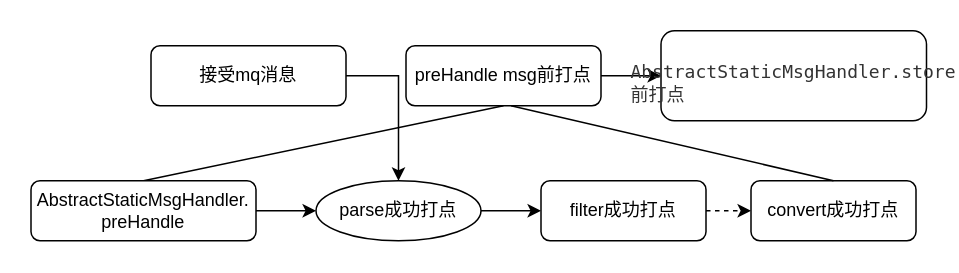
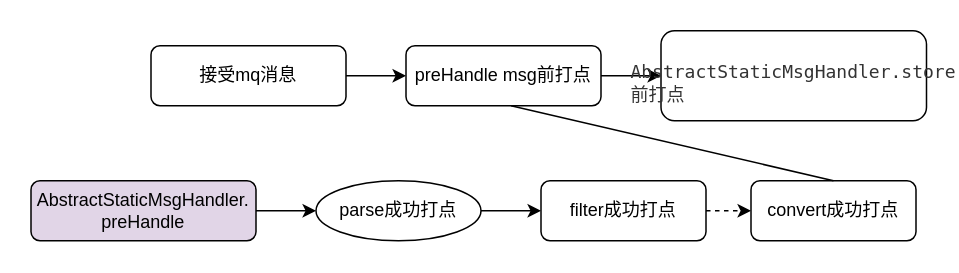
  <mxCell id="0" />
  <mxCell id="1" parent="0" />
- <mxCell id="2" style="edgeStyle=orthogonalEdgeStyle;rounded=0;orthogonalLoop=1;jettySize=auto;html=1;exitX=1;exitY=0.5;exitDx=0;exitDy=0;" edge="1" parent="1" source="3" target="10"><mxGeometry relative="1" as="geometry" /></mxCell>
+ <mxCell id="2" style="edgeStyle=orthogonalEdgeStyle;rounded=0;orthogonalLoop=1;jettySize=auto;html=1;exitX=1;exitY=0.5;exitDx=0;exitDy=0;entryX=0;entryY=0.5;entryDx=0;entryDy=0;" edge="1" parent="1" source="3" target="5"><mxGeometry relative="1" as="geometry" /></mxCell>
  <mxCell id="3" value="接受mq消息" style="rounded=1;whiteSpace=wrap;html=1;" vertex="1" parent="1"><mxGeometry x="100" y="30" width="130" height="40" as="geometry" /></mxCell>
  <mxCell id="4" style="edgeStyle=orthogonalEdgeStyle;rounded=0;orthogonalLoop=1;jettySize=auto;html=1;exitX=1;exitY=0.5;exitDx=0;exitDy=0;" edge="1" parent="1" source="5"><mxGeometry relative="1" as="geometry"><mxPoint x="440" y="50" as="targetPoint" /></mxGeometry></mxCell>
  <mxCell id="5" value="preHandle msg前打点" style="rounded=1;whiteSpace=wrap;html=1;" vertex="1" parent="1"><mxGeometry x="270" y="30" width="130" height="40" as="geometry" /></mxCell>
- <mxCell id="6" value="" style="endArrow=none;html=1;entryX=0.5;entryY=1;entryDx=0;entryDy=0;exitX=0.5;exitY=0;exitDx=0;exitDy=0;" edge="1" parent="1" source="8" target="5"><mxGeometry width="50" height="50" relative="1" as="geometry"><mxPoint x="150" y="180" as="sourcePoint" /><mxPoint x="200" y="130" as="targetPoint" /></mxGeometry></mxCell>
  <mxCell id="7" style="edgeStyle=orthogonalEdgeStyle;rounded=0;orthogonalLoop=1;jettySize=auto;html=1;exitX=1;exitY=0.5;exitDx=0;exitDy=0;entryX=0;entryY=0.5;entryDx=0;entryDy=0;" edge="1" parent="1" source="8" target="10"><mxGeometry relative="1" as="geometry" /></mxCell>
- <mxCell id="8" value="AbstractStaticMsgHandler.&lt;br&gt;preHandle" style="rounded=1;whiteSpace=wrap;html=1;" vertex="1" parent="1"><mxGeometry x="20" y="120" width="150" height="40" as="geometry" /></mxCell>
+ <mxCell id="8" value="AbstractStaticMsgHandler.&lt;br&gt;preHandle" style="rounded=1;whiteSpace=wrap;html=1;fillColor=#e1d5e7;" vertex="1" parent="1"><mxGeometry x="20" y="120" width="150" height="40" as="geometry" /></mxCell>
  <mxCell id="9" style="edgeStyle=orthogonalEdgeStyle;rounded=0;orthogonalLoop=1;jettySize=auto;html=1;exitX=1;exitY=0.5;exitDx=0;exitDy=0;" edge="1" parent="1" source="10" target="12"><mxGeometry relative="1" as="geometry" /></mxCell>
  <mxCell id="10" value="parse成功打点" style="ellipse;whiteSpace=wrap;html=1;" vertex="1" parent="1"><mxGeometry x="210" y="120" width="110" height="40" as="geometry" /></mxCell>
  <mxCell id="11" style="edgeStyle=orthogonalEdgeStyle;rounded=0;orthogonalLoop=1;jettySize=auto;html=1;exitX=1;exitY=0.5;exitDx=0;exitDy=0;entryX=0;entryY=0.5;entryDx=0;entryDy=0;dashed=1;" edge="1" parent="1" source="12" target="13"><mxGeometry relative="1" as="geometry" /></mxCell>
  <mxCell id="12" value="filter成功打点" style="rounded=1;whiteSpace=wrap;html=1;" vertex="1" parent="1"><mxGeometry x="360" y="120" width="110" height="40" as="geometry" /></mxCell>
  <mxCell id="13" value="convert成功打点" style="rounded=1;whiteSpace=wrap;html=1;" vertex="1" parent="1"><mxGeometry x="500" y="120" width="110" height="40" as="geometry" /></mxCell>
  <mxCell id="14" value="" style="endArrow=none;html=1;exitX=0.5;exitY=0;exitDx=0;exitDy=0;" edge="1" parent="1" source="13"><mxGeometry width="50" height="50" relative="1" as="geometry"><mxPoint x="580" y="260" as="sourcePoint" /><mxPoint x="340" y="70" as="targetPoint" /></mxGeometry></mxCell>
  <mxCell id="15" value="&lt;pre style=&quot;margin-top: 10px ; margin-bottom: 0px ; text-align: left&quot;&gt;&lt;font color=&quot;#333333&quot;&gt;AbstractStaticMsgHandler.store&lt;br&gt;前打点&lt;/font&gt;&lt;/pre&gt;" style="rounded=1;whiteSpace=wrap;html=1;" vertex="1" parent="1"><mxGeometry x="440" y="20" width="177" height="60" as="geometry" /></mxCell>
